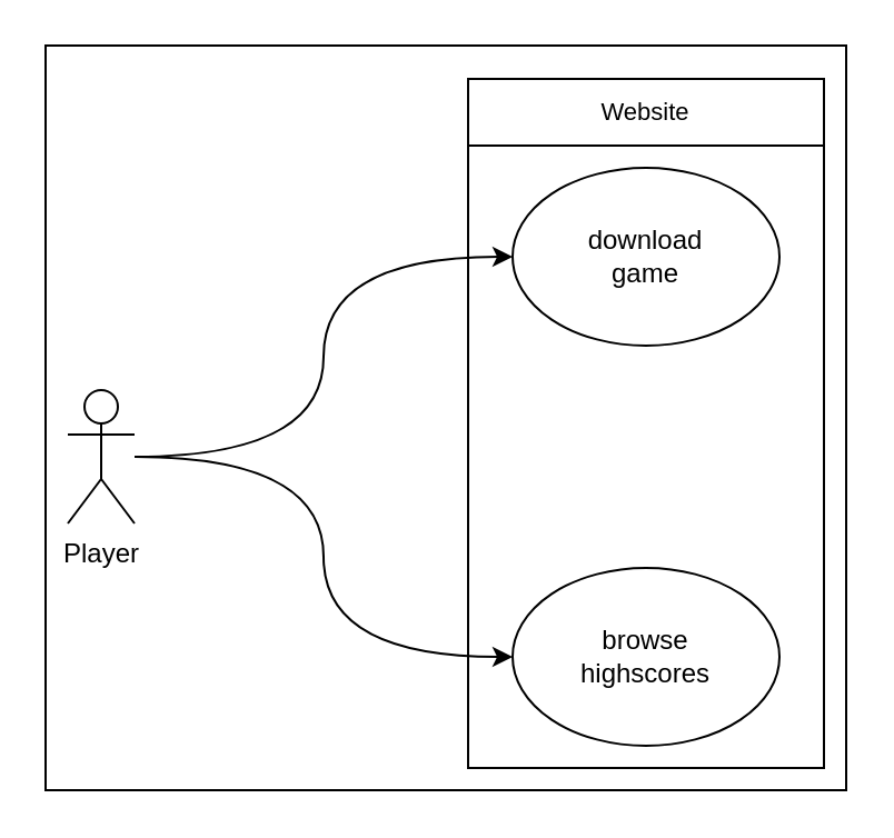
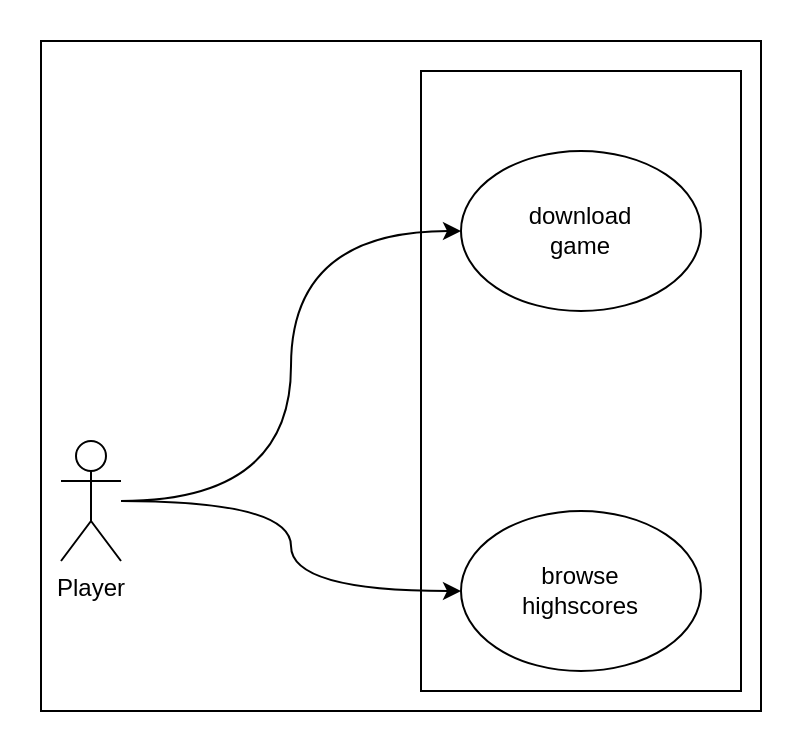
  <mxCell id="0" />
  <mxCell id="1" parent="0" />
  <mxCell id="2" value="" style="rounded=0;whiteSpace=wrap;html=1;" vertex="1" parent="1"><mxGeometry x="20" y="20" width="360" height="335" as="geometry" /></mxCell>
  <mxCell id="3" value="" style="rounded=0;whiteSpace=wrap;html=1;fontFamily=Helvetica;fontSize=11;fontColor=default;labelBackgroundColor=default;" vertex="1" parent="1"><mxGeometry x="210" y="35" width="160" height="310" as="geometry" /></mxCell>
  <mxCell id="4" style="edgeStyle=orthogonalEdgeStyle;curved=1;rounded=0;orthogonalLoop=1;jettySize=auto;html=1;entryX=0;entryY=0.5;entryDx=0;entryDy=0;strokeColor=default;align=center;verticalAlign=middle;fontFamily=Helvetica;fontSize=11;fontColor=default;labelBackgroundColor=default;endArrow=classic;" edge="1" parent="1" source="6" target="8"><mxGeometry relative="1" as="geometry" /></mxCell>
  <mxCell id="5" style="edgeStyle=orthogonalEdgeStyle;curved=1;rounded=0;orthogonalLoop=1;jettySize=auto;html=1;entryX=0;entryY=0.5;entryDx=0;entryDy=0;strokeColor=default;align=center;verticalAlign=middle;fontFamily=Helvetica;fontSize=11;fontColor=default;labelBackgroundColor=default;endArrow=classic;" edge="1" parent="1" source="6" target="9"><mxGeometry relative="1" as="geometry" /></mxCell>
- <mxCell id="6" value="Player" style="shape=umlActor;verticalLabelPosition=bottom;verticalAlign=top;html=1;outlineConnect=0;" vertex="1" parent="1"><mxGeometry x="30" y="175" width="30" height="60" as="geometry" /></mxCell>
- <mxCell id="7" value="Website" style="text;html=1;align=center;verticalAlign=middle;whiteSpace=wrap;rounded=0;fontFamily=Helvetica;fontSize=11;fontColor=default;labelBackgroundColor=default;strokeColor=default;" vertex="1" parent="1"><mxGeometry x="210" y="35" width="160" height="30" as="geometry" /></mxCell>
+ <mxCell id="6" value="Player" style="shape=umlActor;verticalLabelPosition=bottom;verticalAlign=top;html=1;outlineConnect=0;" vertex="1" parent="1"><mxGeometry x="30" y="220" width="30" height="60" as="geometry" /></mxCell>
  <mxCell id="8" value="&lt;div&gt;download&lt;/div&gt;&lt;div&gt;game&lt;/div&gt;" style="ellipse;whiteSpace=wrap;html=1;" vertex="1" parent="1"><mxGeometry x="230" y="75" width="120" height="80" as="geometry" /></mxCell>
  <mxCell id="9" value="&lt;div&gt;browse&lt;/div&gt;&lt;div&gt;highscores&lt;/div&gt;" style="ellipse;whiteSpace=wrap;html=1;" vertex="1" parent="1"><mxGeometry x="230" y="255" width="120" height="80" as="geometry" /></mxCell>
